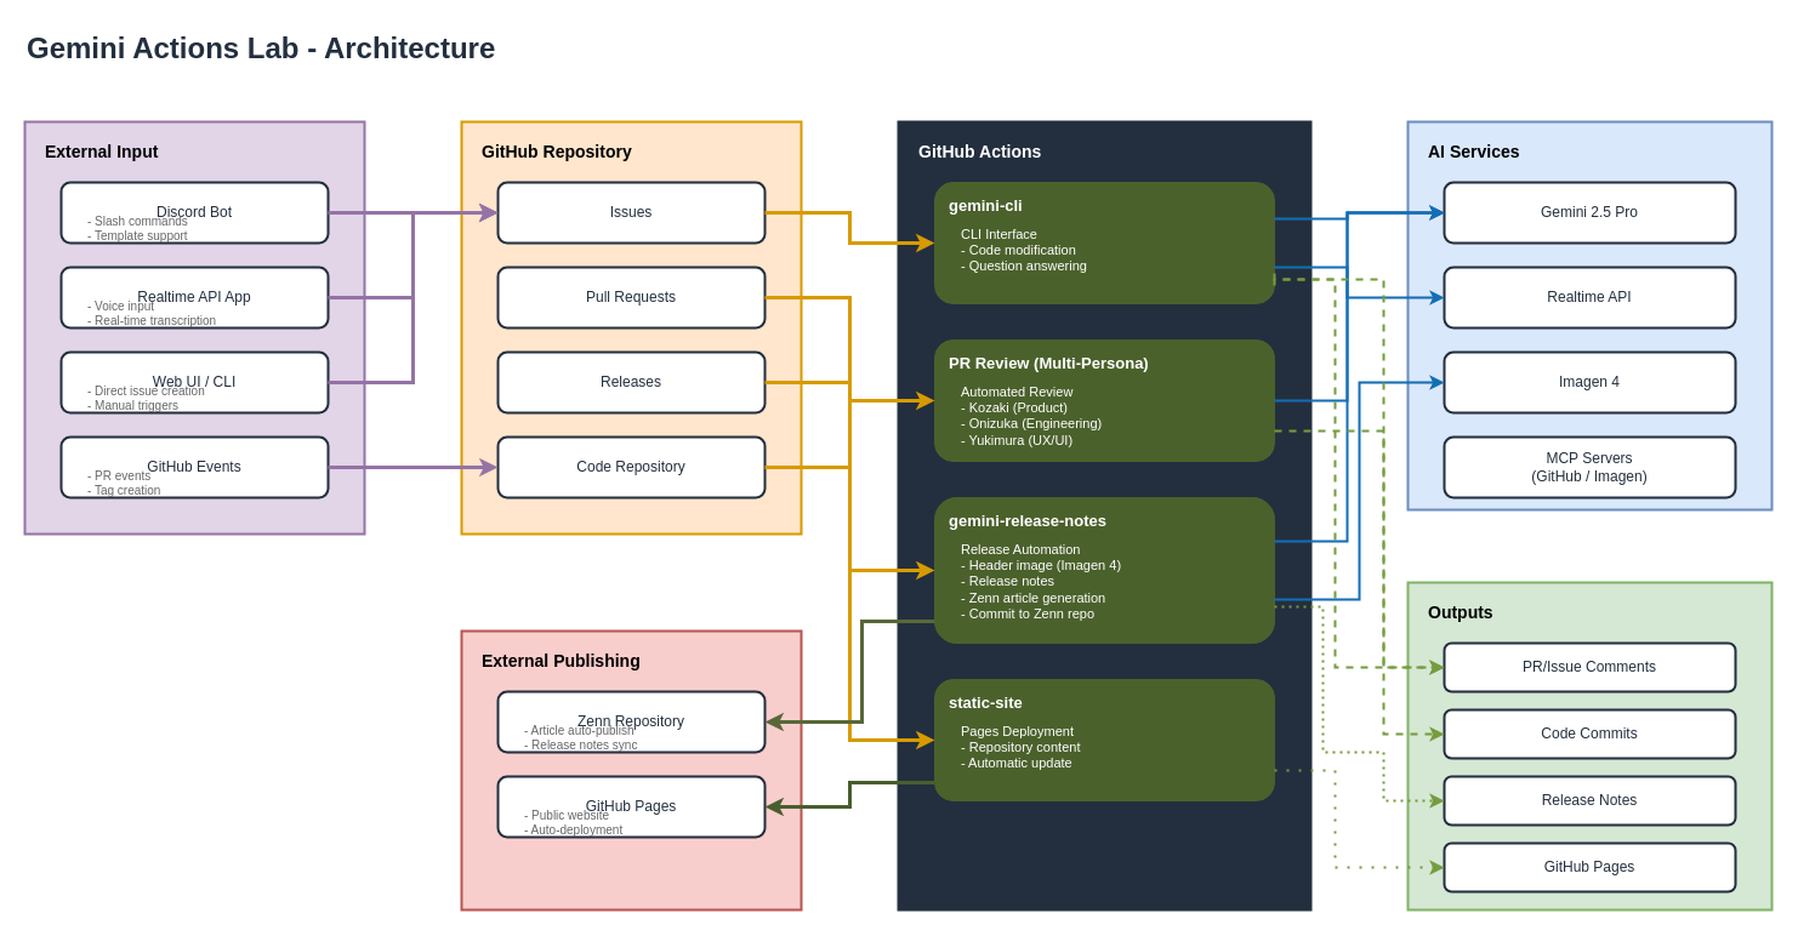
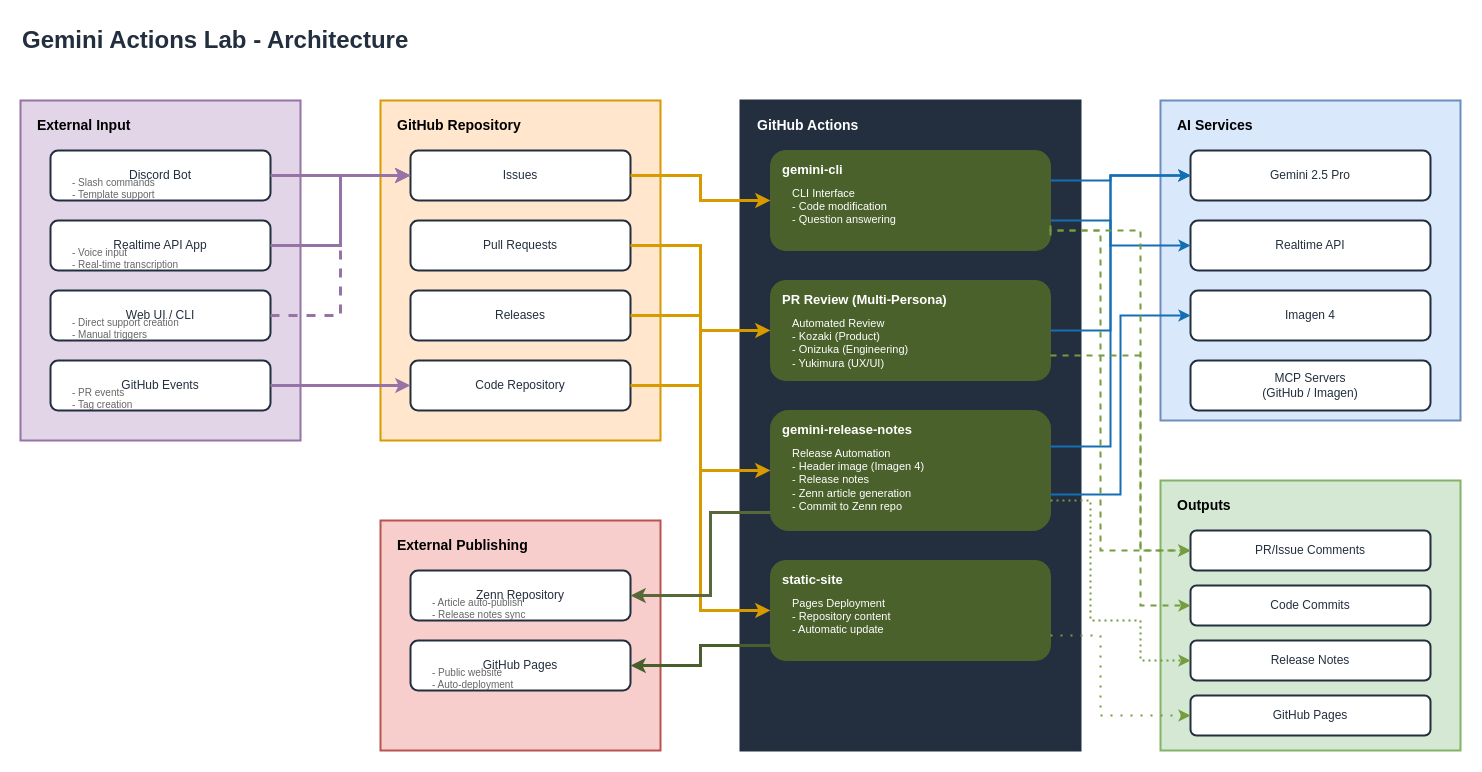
  <mxCell id="0" />
  <mxCell id="1" parent="0" />
  <mxCell id="2" value="Gemini Actions Lab - Architecture" style="text;html=1;strokeColor=none;fillColor=none;align=left;verticalAlign=middle;whiteSpace=wrap;rounded=0;fontSize=24;fontStyle=1;fontColor=#232F3E;" parent="1" vertex="1"><mxGeometry x="20" y="20" width="600" height="40" as="geometry" /></mxCell>
  <mxCell id="3" value="External Input" style="rounded=0;whiteSpace=wrap;html=1;fillColor=#e1d5e7;strokeColor=#9673A6;strokeWidth=2;fontSize=14;fontStyle=1;verticalAlign=top;align=left;spacingLeft=15;spacingTop=10;" parent="1" vertex="1"><mxGeometry x="20" y="100" width="280" height="340" as="geometry" /></mxCell>
  <mxCell id="4" value="Discord Bot" style="rounded=1;whiteSpace=wrap;html=1;fillColor=#FFFFFF;strokeColor=#232F3E;strokeWidth=2;fontSize=12;fontColor=#232F3E;" parent="1" vertex="1"><mxGeometry x="50" y="150" width="220" height="50" as="geometry" /></mxCell>
  <mxCell id="5" value="- Slash commands&lt;br&gt;- Template support" style="text;html=1;strokeColor=none;fillColor=none;align=left;verticalAlign=top;whiteSpace=wrap;rounded=0;fontSize=10;fontColor=#666666;spacingLeft=10;" parent="1" vertex="1"><mxGeometry x="60" y="170" width="200" height="30" as="geometry" /></mxCell>
  <mxCell id="6" value="Realtime API App" style="rounded=1;whiteSpace=wrap;html=1;fillColor=#FFFFFF;strokeColor=#232F3E;strokeWidth=2;fontSize=12;fontColor=#232F3E;" parent="1" vertex="1"><mxGeometry x="50" y="220" width="220" height="50" as="geometry" /></mxCell>
  <mxCell id="7" value="- Voice input&lt;br&gt;- Real-time transcription" style="text;html=1;strokeColor=none;fillColor=none;align=left;verticalAlign=top;whiteSpace=wrap;rounded=0;fontSize=10;fontColor=#666666;spacingLeft=10;" parent="1" vertex="1"><mxGeometry x="60" y="240" width="200" height="30" as="geometry" /></mxCell>
  <mxCell id="8" value="Web UI / CLI" style="rounded=1;whiteSpace=wrap;html=1;fillColor=#FFFFFF;strokeColor=#232F3E;strokeWidth=2;fontSize=12;fontColor=#232F3E;" parent="1" vertex="1"><mxGeometry x="50" y="290" width="220" height="50" as="geometry" /></mxCell>
- <mxCell id="9" value="- Direct issue creation&lt;br&gt;- Manual triggers" style="text;html=1;strokeColor=none;fillColor=none;align=left;verticalAlign=top;whiteSpace=wrap;rounded=0;fontSize=10;fontColor=#666666;spacingLeft=10;" parent="1" vertex="1"><mxGeometry x="60" y="310" width="200" height="30" as="geometry" /></mxCell>
+ <mxCell id="9" value="- Direct support creation&lt;br&gt;- Manual triggers" style="text;html=1;strokeColor=none;fillColor=none;align=left;verticalAlign=top;whiteSpace=wrap;rounded=0;fontSize=10;fontColor=#666666;spacingLeft=10;" parent="1" vertex="1"><mxGeometry x="60" y="310" width="200" height="30" as="geometry" /></mxCell>
  <mxCell id="10" value="GitHub Events" style="rounded=1;whiteSpace=wrap;html=1;fillColor=#FFFFFF;strokeColor=#232F3E;strokeWidth=2;fontSize=12;fontColor=#232F3E;" parent="1" vertex="1"><mxGeometry x="50" y="360" width="220" height="50" as="geometry" /></mxCell>
  <mxCell id="11" value="- PR events&lt;br&gt;- Tag creation" style="text;html=1;strokeColor=none;fillColor=none;align=left;verticalAlign=top;whiteSpace=wrap;rounded=0;fontSize=10;fontColor=#666666;spacingLeft=10;" parent="1" vertex="1"><mxGeometry x="60" y="380" width="200" height="30" as="geometry" /></mxCell>
  <mxCell id="12" value="GitHub Repository" style="rounded=0;whiteSpace=wrap;html=1;fillColor=#FFE6CC;strokeColor=#D79B00;strokeWidth=2;fontSize=14;fontStyle=1;verticalAlign=top;align=left;spacingLeft=15;spacingTop=10;" parent="1" vertex="1"><mxGeometry x="380" y="100" width="280" height="340" as="geometry" /></mxCell>
  <mxCell id="13" value="Issues" style="rounded=1;whiteSpace=wrap;html=1;fillColor=#FFFFFF;strokeColor=#232F3E;strokeWidth=2;fontSize=12;fontColor=#232F3E;" parent="1" vertex="1"><mxGeometry x="410" y="150" width="220" height="50" as="geometry" /></mxCell>
  <mxCell id="14" value="Pull Requests" style="rounded=1;whiteSpace=wrap;html=1;fillColor=#FFFFFF;strokeColor=#232F3E;strokeWidth=2;fontSize=12;fontColor=#232F3E;" parent="1" vertex="1"><mxGeometry x="410" y="220" width="220" height="50" as="geometry" /></mxCell>
  <mxCell id="15" value="Releases" style="rounded=1;whiteSpace=wrap;html=1;fillColor=#FFFFFF;strokeColor=#232F3E;strokeWidth=2;fontSize=12;fontColor=#232F3E;" parent="1" vertex="1"><mxGeometry x="410" y="290" width="220" height="50" as="geometry" /></mxCell>
  <mxCell id="16" value="Code Repository" style="rounded=1;whiteSpace=wrap;html=1;fillColor=#FFFFFF;strokeColor=#232F3E;strokeWidth=2;fontSize=12;fontColor=#232F3E;" parent="1" vertex="1"><mxGeometry x="410" y="360" width="220" height="50" as="geometry" /></mxCell>
  <mxCell id="17" value="GitHub Actions" style="rounded=0;whiteSpace=wrap;html=1;fillColor=#232F3E;strokeColor=#232F3E;strokeWidth=2;fontSize=14;fontStyle=1;fontColor=#FFFFFF;verticalAlign=top;align=left;spacingLeft=15;spacingTop=10;" parent="1" vertex="1"><mxGeometry x="740" y="100" width="340" height="650" as="geometry" /></mxCell>
  <mxCell id="18" value="" style="rounded=1;whiteSpace=wrap;html=1;fillColor=#4B612C;strokeColor=#4B612C;strokeWidth=1;" parent="1" vertex="1"><mxGeometry x="770" y="150" width="280" height="100" as="geometry" /></mxCell>
  <mxCell id="19" value="gemini-cli" style="text;html=1;strokeColor=none;fillColor=none;align=left;verticalAlign=top;whiteSpace=wrap;rounded=0;fontSize=13;fontStyle=1;fontColor=#FFFFFF;spacingLeft=10;spacingTop=5;" parent="1" vertex="1"><mxGeometry x="770" y="150" width="200" height="25" as="geometry" /></mxCell>
  <mxCell id="20" value="CLI Interface&lt;br&gt;- Code modification&lt;br&gt;- Question answering" style="text;html=1;strokeColor=none;fillColor=none;align=left;verticalAlign=top;whiteSpace=wrap;rounded=0;fontSize=11;fontColor=#FFFFFF;spacingLeft=10;" parent="1" vertex="1"><mxGeometry x="780" y="180" width="250" height="60" as="geometry" /></mxCell>
  <mxCell id="21" value="" style="rounded=1;whiteSpace=wrap;html=1;fillColor=#4B612C;strokeColor=#4B612C;strokeWidth=1;" parent="1" vertex="1"><mxGeometry x="770" y="280" width="280" height="100" as="geometry" /></mxCell>
  <mxCell id="22" value="PR Review (Multi-Persona)" style="text;html=1;strokeColor=none;fillColor=none;align=left;verticalAlign=top;whiteSpace=wrap;rounded=0;fontSize=13;fontStyle=1;fontColor=#FFFFFF;spacingLeft=10;spacingTop=5;" parent="1" vertex="1"><mxGeometry x="770" y="280" width="250" height="25" as="geometry" /></mxCell>
  <mxCell id="23" value="Automated Review&lt;br&gt;- Kozaki (Product)&lt;br&gt;- Onizuka (Engineering)&lt;br&gt;- Yukimura (UX/UI)" style="text;html=1;strokeColor=none;fillColor=none;align=left;verticalAlign=top;whiteSpace=wrap;rounded=0;fontSize=11;fontColor=#FFFFFF;spacingLeft=10;" parent="1" vertex="1"><mxGeometry x="780" y="310" width="250" height="60" as="geometry" /></mxCell>
  <mxCell id="24" value="" style="rounded=1;whiteSpace=wrap;html=1;fillColor=#4B612C;strokeColor=#4B612C;strokeWidth=1;" parent="1" vertex="1"><mxGeometry x="770" y="410" width="280" height="120" as="geometry" /></mxCell>
  <mxCell id="25" value="gemini-release-notes" style="text;html=1;strokeColor=none;fillColor=none;align=left;verticalAlign=top;whiteSpace=wrap;rounded=0;fontSize=13;fontStyle=1;fontColor=#FFFFFF;spacingLeft=10;spacingTop=5;" parent="1" vertex="1"><mxGeometry x="770" y="410" width="250" height="25" as="geometry" /></mxCell>
  <mxCell id="26" value="Release Automation&lt;br&gt;- Header image (Imagen 4)&lt;br&gt;- Release notes&lt;br&gt;- Zenn article generation&lt;br&gt;- Commit to Zenn repo" style="text;html=1;strokeColor=none;fillColor=none;align=left;verticalAlign=top;whiteSpace=wrap;rounded=0;fontSize=11;fontColor=#FFFFFF;spacingLeft=10;" parent="1" vertex="1"><mxGeometry x="780" y="440" width="250" height="80" as="geometry" /></mxCell>
  <mxCell id="27" value="" style="rounded=1;whiteSpace=wrap;html=1;fillColor=#4B612C;strokeColor=#4B612C;strokeWidth=1;" parent="1" vertex="1"><mxGeometry x="770" y="560" width="280" height="100" as="geometry" /></mxCell>
  <mxCell id="28" value="static-site" style="text;html=1;strokeColor=none;fillColor=none;align=left;verticalAlign=top;whiteSpace=wrap;rounded=0;fontSize=13;fontStyle=1;fontColor=#FFFFFF;spacingLeft=10;spacingTop=5;" parent="1" vertex="1"><mxGeometry x="770" y="560" width="250" height="25" as="geometry" /></mxCell>
  <mxCell id="29" value="Pages Deployment&lt;br&gt;- Repository content&lt;br&gt;- Automatic update" style="text;html=1;strokeColor=none;fillColor=none;align=left;verticalAlign=top;whiteSpace=wrap;rounded=0;fontSize=11;fontColor=#FFFFFF;spacingLeft=10;" parent="1" vertex="1"><mxGeometry x="780" y="590" width="250" height="60" as="geometry" /></mxCell>
  <mxCell id="30" value="AI Services" style="rounded=0;whiteSpace=wrap;html=1;fillColor=#dae8fc;strokeColor=#6c8ebf;strokeWidth=2;fontSize=14;fontStyle=1;verticalAlign=top;align=left;spacingLeft=15;spacingTop=10;" parent="1" vertex="1"><mxGeometry x="1160" y="100" width="300" height="320" as="geometry" /></mxCell>
  <mxCell id="31" value="Gemini 2.5 Pro" style="rounded=1;whiteSpace=wrap;html=1;fillColor=#FFFFFF;strokeColor=#232F3E;strokeWidth=2;fontSize=12;fontColor=#232F3E;" parent="1" vertex="1"><mxGeometry x="1190" y="150" width="240" height="50" as="geometry" /></mxCell>
  <mxCell id="32" value="Realtime API" style="rounded=1;whiteSpace=wrap;html=1;fillColor=#FFFFFF;strokeColor=#232F3E;strokeWidth=2;fontSize=12;fontColor=#232F3E;" parent="1" vertex="1"><mxGeometry x="1190" y="220" width="240" height="50" as="geometry" /></mxCell>
  <mxCell id="33" value="Imagen 4" style="rounded=1;whiteSpace=wrap;html=1;fillColor=#FFFFFF;strokeColor=#232F3E;strokeWidth=2;fontSize=12;fontColor=#232F3E;" parent="1" vertex="1"><mxGeometry x="1190" y="290" width="240" height="50" as="geometry" /></mxCell>
  <mxCell id="34" value="MCP Servers&lt;br&gt;(GitHub / Imagen)" style="rounded=1;whiteSpace=wrap;html=1;fillColor=#FFFFFF;strokeColor=#232F3E;strokeWidth=2;fontSize=12;fontColor=#232F3E;" parent="1" vertex="1"><mxGeometry x="1190" y="360" width="240" height="50" as="geometry" /></mxCell>
  <mxCell id="35" value="Outputs" style="rounded=0;whiteSpace=wrap;html=1;fillColor=#d5e8d4;strokeColor=#82b366;strokeWidth=2;fontSize=14;fontStyle=1;verticalAlign=top;align=left;spacingLeft=15;spacingTop=10;" parent="1" vertex="1"><mxGeometry x="1160" y="480" width="300" height="270" as="geometry" /></mxCell>
  <mxCell id="36" value="PR/Issue Comments" style="rounded=1;whiteSpace=wrap;html=1;fillColor=#FFFFFF;strokeColor=#232F3E;strokeWidth=2;fontSize=12;fontColor=#232F3E;" parent="1" vertex="1"><mxGeometry x="1190" y="530" width="240" height="40" as="geometry" /></mxCell>
  <mxCell id="37" value="Code Commits" style="rounded=1;whiteSpace=wrap;html=1;fillColor=#FFFFFF;strokeColor=#232F3E;strokeWidth=2;fontSize=12;fontColor=#232F3E;" parent="1" vertex="1"><mxGeometry x="1190" y="585" width="240" height="40" as="geometry" /></mxCell>
  <mxCell id="38" value="Release Notes" style="rounded=1;whiteSpace=wrap;html=1;fillColor=#FFFFFF;strokeColor=#232F3E;strokeWidth=2;fontSize=12;fontColor=#232F3E;" parent="1" vertex="1"><mxGeometry x="1190" y="640" width="240" height="40" as="geometry" /></mxCell>
  <mxCell id="39" value="GitHub Pages" style="rounded=1;whiteSpace=wrap;html=1;fillColor=#FFFFFF;strokeColor=#232F3E;strokeWidth=2;fontSize=12;fontColor=#232F3E;" parent="1" vertex="1"><mxGeometry x="1190" y="695" width="240" height="40" as="geometry" /></mxCell>
  <mxCell id="40" value="External Publishing" style="rounded=0;whiteSpace=wrap;html=1;fillColor=#f8cecc;strokeColor=#b85450;strokeWidth=2;fontSize=14;fontStyle=1;verticalAlign=top;align=left;spacingLeft=15;spacingTop=10;" parent="1" vertex="1"><mxGeometry x="380" y="520" width="280" height="230" as="geometry" /></mxCell>
  <mxCell id="41" value="Zenn Repository" style="rounded=1;whiteSpace=wrap;html=1;fillColor=#FFFFFF;strokeColor=#232F3E;strokeWidth=2;fontSize=12;fontColor=#232F3E;" parent="1" vertex="1"><mxGeometry x="410" y="570" width="220" height="50" as="geometry" /></mxCell>
  <mxCell id="42" value="- Article auto-publish&lt;br&gt;- Release notes sync" style="text;html=1;strokeColor=none;fillColor=none;align=left;verticalAlign=top;whiteSpace=wrap;rounded=0;fontSize=10;fontColor=#666666;spacingLeft=10;" parent="1" vertex="1"><mxGeometry x="420" y="590" width="200" height="30" as="geometry" /></mxCell>
  <mxCell id="43" value="GitHub Pages" style="rounded=1;whiteSpace=wrap;html=1;fillColor=#FFFFFF;strokeColor=#232F3E;strokeWidth=2;fontSize=12;fontColor=#232F3E;" parent="1" vertex="1"><mxGeometry x="410" y="640" width="220" height="50" as="geometry" /></mxCell>
  <mxCell id="44" value="- Public website&lt;br&gt;- Auto-deployment" style="text;html=1;strokeColor=none;fillColor=none;align=left;verticalAlign=top;whiteSpace=wrap;rounded=0;fontSize=10;fontColor=#666666;spacingLeft=10;" parent="1" vertex="1"><mxGeometry x="420" y="660" width="200" height="30" as="geometry" /></mxCell>
  <mxCell id="45" style="edgeStyle=orthogonalEdgeStyle;rounded=0;orthogonalLoop=1;jettySize=auto;html=1;exitX=1;exitY=0.5;exitDx=0;exitDy=0;entryX=0;entryY=0.5;entryDx=0;entryDy=0;strokeWidth=3;strokeColor=#9673A6;" parent="1" source="4" target="13" edge="1"><mxGeometry relative="1" as="geometry" /></mxCell>
  <mxCell id="46" style="edgeStyle=orthogonalEdgeStyle;rounded=0;orthogonalLoop=1;jettySize=auto;html=1;exitX=1;exitY=0.5;exitDx=0;exitDy=0;entryX=0;entryY=0.5;entryDx=0;entryDy=0;strokeWidth=3;strokeColor=#9673A6;" parent="1" source="6" target="13" edge="1"><mxGeometry relative="1" as="geometry"><Array as="points"><mxPoint x="340" y="245" /><mxPoint x="340" y="175" /></Array></mxGeometry></mxCell>
- <mxCell id="47" style="edgeStyle=orthogonalEdgeStyle;rounded=0;orthogonalLoop=1;jettySize=auto;html=1;exitX=1;exitY=0.5;exitDx=0;exitDy=0;entryX=0;entryY=0.5;entryDx=0;entryDy=0;strokeWidth=3;strokeColor=#9673A6;" parent="1" source="8" target="13" edge="1"><mxGeometry relative="1" as="geometry"><Array as="points"><mxPoint x="340" y="315" /><mxPoint x="340" y="175" /></Array></mxGeometry></mxCell>
+ <mxCell id="47" style="edgeStyle=orthogonalEdgeStyle;rounded=0;orthogonalLoop=1;jettySize=auto;html=1;exitX=1;exitY=0.5;exitDx=0;exitDy=0;entryX=0;entryY=0.5;entryDx=0;entryDy=0;strokeWidth=3;strokeColor=#9673A6;dashed=1;" parent="1" source="8" target="13" edge="1"><mxGeometry relative="1" as="geometry"><Array as="points"><mxPoint x="340" y="315" /><mxPoint x="340" y="175" /></Array></mxGeometry></mxCell>
  <mxCell id="48" style="edgeStyle=orthogonalEdgeStyle;rounded=0;orthogonalLoop=1;jettySize=auto;html=1;exitX=1;exitY=0.5;exitDx=0;exitDy=0;strokeWidth=3;strokeColor=#9673A6;" parent="1" source="10" target="16" edge="1"><mxGeometry relative="1" as="geometry" /></mxCell>
  <mxCell id="49" style="edgeStyle=orthogonalEdgeStyle;rounded=0;orthogonalLoop=1;jettySize=auto;html=1;exitX=1;exitY=0.5;exitDx=0;exitDy=0;entryX=0;entryY=0.5;entryDx=0;entryDy=0;strokeWidth=3;strokeColor=#D79B00;" parent="1" source="13" target="18" edge="1"><mxGeometry relative="1" as="geometry" /></mxCell>
  <mxCell id="50" style="edgeStyle=orthogonalEdgeStyle;rounded=0;orthogonalLoop=1;jettySize=auto;html=1;exitX=1;exitY=0.5;exitDx=0;exitDy=0;entryX=0;entryY=0.5;entryDx=0;entryDy=0;strokeWidth=3;strokeColor=#D79B00;" parent="1" source="14" target="21" edge="1"><mxGeometry relative="1" as="geometry" /></mxCell>
  <mxCell id="51" style="edgeStyle=orthogonalEdgeStyle;rounded=0;orthogonalLoop=1;jettySize=auto;html=1;exitX=1;exitY=0.5;exitDx=0;exitDy=0;entryX=0;entryY=0.5;entryDx=0;entryDy=0;strokeWidth=3;strokeColor=#D79B00;" parent="1" source="15" target="24" edge="1"><mxGeometry relative="1" as="geometry"><Array as="points"><mxPoint x="700" y="315" /><mxPoint x="700" y="470" /></Array></mxGeometry></mxCell>
  <mxCell id="52" style="edgeStyle=orthogonalEdgeStyle;rounded=0;orthogonalLoop=1;jettySize=auto;html=1;exitX=1;exitY=0.5;exitDx=0;exitDy=0;entryX=0;entryY=0.5;entryDx=0;entryDy=0;strokeWidth=3;strokeColor=#D79B00;" parent="1" source="16" target="27" edge="1"><mxGeometry relative="1" as="geometry"><Array as="points"><mxPoint x="700" y="385" /><mxPoint x="700" y="610" /></Array></mxGeometry></mxCell>
  <mxCell id="53" style="edgeStyle=orthogonalEdgeStyle;rounded=0;orthogonalLoop=1;jettySize=auto;html=1;exitX=1;exitY=0.3;exitDx=0;exitDy=0;entryX=0;entryY=0.5;entryDx=0;entryDy=0;strokeWidth=2;strokeColor=#146EB4;exitPerimeter=0;" parent="1" source="18" target="31" edge="1"><mxGeometry relative="1" as="geometry"><Array as="points"><mxPoint x="1110" y="180" /><mxPoint x="1110" y="175" /></Array></mxGeometry></mxCell>
  <mxCell id="54" style="edgeStyle=orthogonalEdgeStyle;rounded=0;orthogonalLoop=1;jettySize=auto;html=1;exitX=1;exitY=0.7;exitDx=0;exitDy=0;entryX=0;entryY=0.5;entryDx=0;entryDy=0;strokeWidth=2;strokeColor=#146EB4;exitPerimeter=0;" parent="1" source="18" target="32" edge="1"><mxGeometry relative="1" as="geometry"><Array as="points"><mxPoint x="1110" y="220" /><mxPoint x="1110" y="245" /></Array></mxGeometry></mxCell>
  <mxCell id="55" style="edgeStyle=orthogonalEdgeStyle;rounded=0;orthogonalLoop=1;jettySize=auto;html=1;exitX=1;exitY=0.5;exitDx=0;exitDy=0;entryX=0;entryY=0.5;entryDx=0;entryDy=0;strokeWidth=2;strokeColor=#146EB4;" parent="1" source="21" target="31" edge="1"><mxGeometry relative="1" as="geometry"><Array as="points"><mxPoint x="1110" y="330" /><mxPoint x="1110" y="175" /></Array></mxGeometry></mxCell>
  <mxCell id="56" style="edgeStyle=orthogonalEdgeStyle;rounded=0;orthogonalLoop=1;jettySize=auto;html=1;exitX=1;exitY=0.3;exitDx=0;exitDy=0;entryX=0;entryY=0.5;entryDx=0;entryDy=0;strokeWidth=2;strokeColor=#146EB4;exitPerimeter=0;" parent="1" source="24" target="31" edge="1"><mxGeometry relative="1" as="geometry"><Array as="points"><mxPoint x="1110" y="446" /><mxPoint x="1110" y="175" /></Array></mxGeometry></mxCell>
  <mxCell id="57" style="edgeStyle=orthogonalEdgeStyle;rounded=0;orthogonalLoop=1;jettySize=auto;html=1;exitX=1;exitY=0.7;exitDx=0;exitDy=0;entryX=0;entryY=0.5;entryDx=0;entryDy=0;strokeWidth=2;strokeColor=#146EB4;exitPerimeter=0;" parent="1" source="24" target="33" edge="1"><mxGeometry relative="1" as="geometry" /></mxCell>
  <mxCell id="58" style="edgeStyle=orthogonalEdgeStyle;rounded=0;orthogonalLoop=1;jettySize=auto;html=1;exitX=1;exitY=0.75;exitDx=0;exitDy=0;entryX=0;entryY=0.5;entryDx=0;entryDy=0;strokeWidth=2;strokeColor=#759C3E;dashed=1;exitPerimeter=0;" parent="1" source="18" target="36" edge="1"><mxGeometry relative="1" as="geometry"><Array as="points"><mxPoint x="1050" y="230" /><mxPoint x="1100" y="230" /><mxPoint x="1100" y="550" /></Array></mxGeometry></mxCell>
  <mxCell id="59" style="edgeStyle=orthogonalEdgeStyle;rounded=0;orthogonalLoop=1;jettySize=auto;html=1;exitX=1;exitY=0.85;exitDx=0;exitDy=0;entryX=0;entryY=0.5;entryDx=0;entryDy=0;strokeWidth=2;strokeColor=#759C3E;dashed=1;exitPerimeter=0;" parent="1" source="18" target="37" edge="1"><mxGeometry relative="1" as="geometry"><Array as="points"><mxPoint x="1050" y="230" /><mxPoint x="1140" y="230" /><mxPoint x="1140" y="605" /></Array></mxGeometry></mxCell>
  <mxCell id="60" style="edgeStyle=orthogonalEdgeStyle;rounded=0;orthogonalLoop=1;jettySize=auto;html=1;exitX=1;exitY=0.75;exitDx=0;exitDy=0;entryX=0;entryY=0.5;entryDx=0;entryDy=0;strokeWidth=2;strokeColor=#759C3E;dashed=1;exitPerimeter=0;" parent="1" source="21" target="36" edge="1"><mxGeometry relative="1" as="geometry"><Array as="points"><mxPoint x="1140" y="355" /><mxPoint x="1140" y="550" /></Array></mxGeometry></mxCell>
  <mxCell id="61" style="edgeStyle=orthogonalEdgeStyle;rounded=0;orthogonalLoop=1;jettySize=auto;html=1;exitX=1;exitY=0.75;exitDx=0;exitDy=0;entryX=0;entryY=0.5;entryDx=0;entryDy=0;strokeWidth=2;strokeColor=#759C3E;dashed=1;exitPerimeter=0;dashPattern=1 2;" parent="1" source="24" target="38" edge="1"><mxGeometry relative="1" as="geometry"><Array as="points"><mxPoint x="1090" y="500" /><mxPoint x="1090" y="620" /><mxPoint x="1140" y="620" /><mxPoint x="1140" y="660" /></Array></mxGeometry></mxCell>
  <mxCell id="62" style="edgeStyle=orthogonalEdgeStyle;rounded=0;orthogonalLoop=1;jettySize=auto;html=1;exitX=1;exitY=0.75;exitDx=0;exitDy=0;entryX=0;entryY=0.5;entryDx=0;entryDy=0;strokeWidth=2;strokeColor=#759C3E;dashed=1;exitPerimeter=0;dashPattern=1 4;" parent="1" source="27" target="39" edge="1"><mxGeometry relative="1" as="geometry"><Array as="points"><mxPoint x="1100" y="635" /><mxPoint x="1100" y="715" /></Array></mxGeometry></mxCell>
  <mxCell id="63" style="edgeStyle=orthogonalEdgeStyle;rounded=0;orthogonalLoop=1;jettySize=auto;html=1;exitX=0;exitY=0.85;exitDx=0;exitDy=0;entryX=1;entryY=0.5;entryDx=0;entryDy=0;strokeWidth=3;strokeColor=light-dark(#586838, #ff7f93);exitPerimeter=0;" parent="1" source="24" target="41" edge="1"><mxGeometry relative="1" as="geometry"><Array as="points"><mxPoint x="710" y="512" /><mxPoint x="710" y="595" /></Array></mxGeometry></mxCell>
  <mxCell id="64" style="edgeStyle=orthogonalEdgeStyle;rounded=0;orthogonalLoop=1;jettySize=auto;html=1;exitX=0;exitY=0.85;exitDx=0;exitDy=0;entryX=1;entryY=0.5;entryDx=0;entryDy=0;strokeWidth=3;strokeColor=light-dark(#495e2d, #ff7f93);exitPerimeter=0;" parent="1" source="27" target="43" edge="1"><mxGeometry relative="1" as="geometry" /></mxCell>
